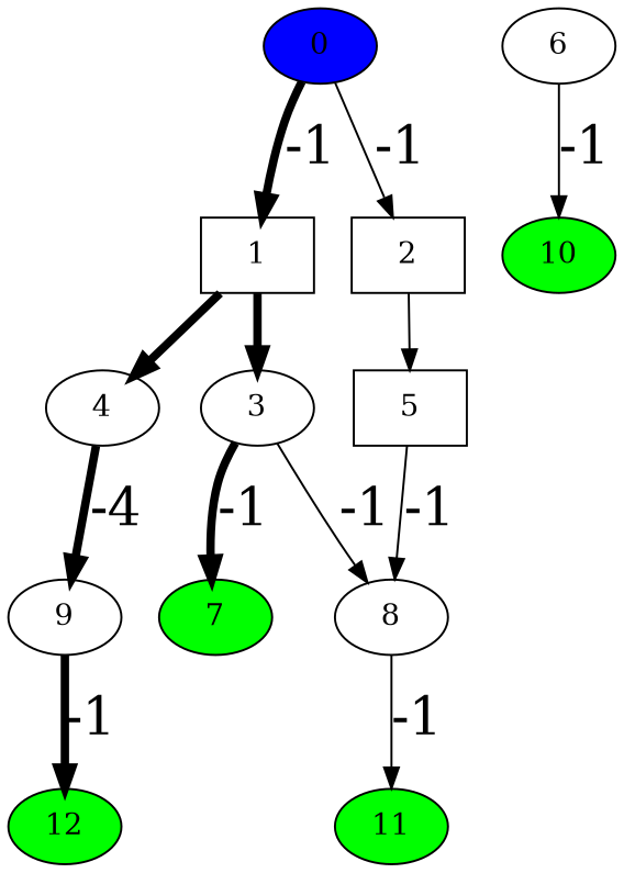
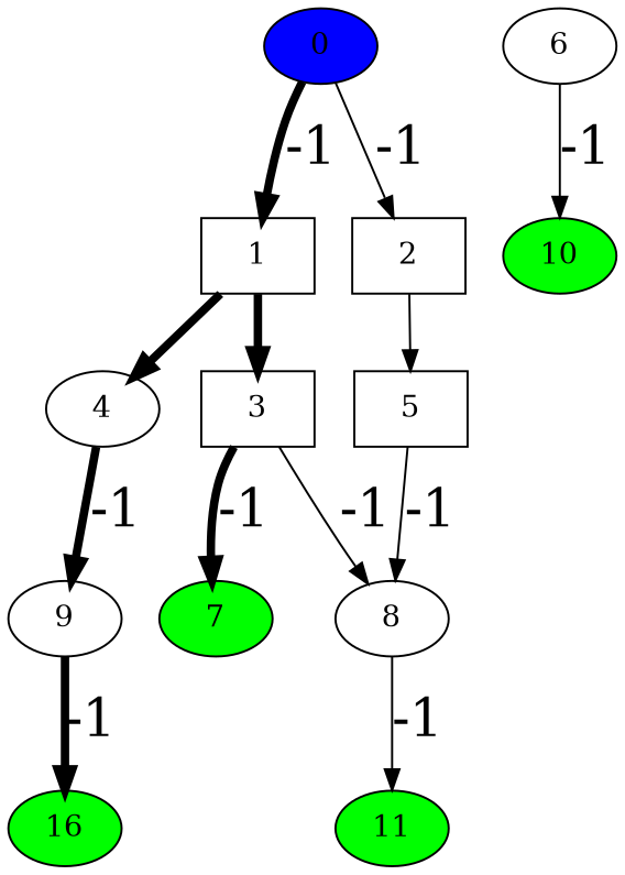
  digraph {
    edge [fontsize=25]
    0 [fillcolor=blue style=filled]
    1 [shape=box]
    2 [shape=box]
-   3
+   3 [shape=box]
    4
    5 [shape=box]
    7 [fillcolor=green style=filled]
    10 [fillcolor=green style=filled]
    11 [fillcolor=green style=filled]
-   12 [fillcolor=green style=filled]
+   12 [fillcolor=green style=filled label=16]
    8
    9
    6
    0 -> 1 [label=-1 penwidth=4]
    0 -> 2 [label=-1]
    1 -> 3 [penwidth=4]
    1 -> 4 [penwidth=4]
    2 -> 5
    3 -> 7 [label=-1 penwidth=4]
    3 -> 8 [label=-1]
-   4 -> 9 [label=-4 penwidth=4]
+   4 -> 9 [label=-1 penwidth=4]
    5 -> 8 [label=-1]
    8 -> 11 [label=-1]
    9 -> 12 [label=-1 penwidth=4]
    6 -> 10 [label=-1]
  }
